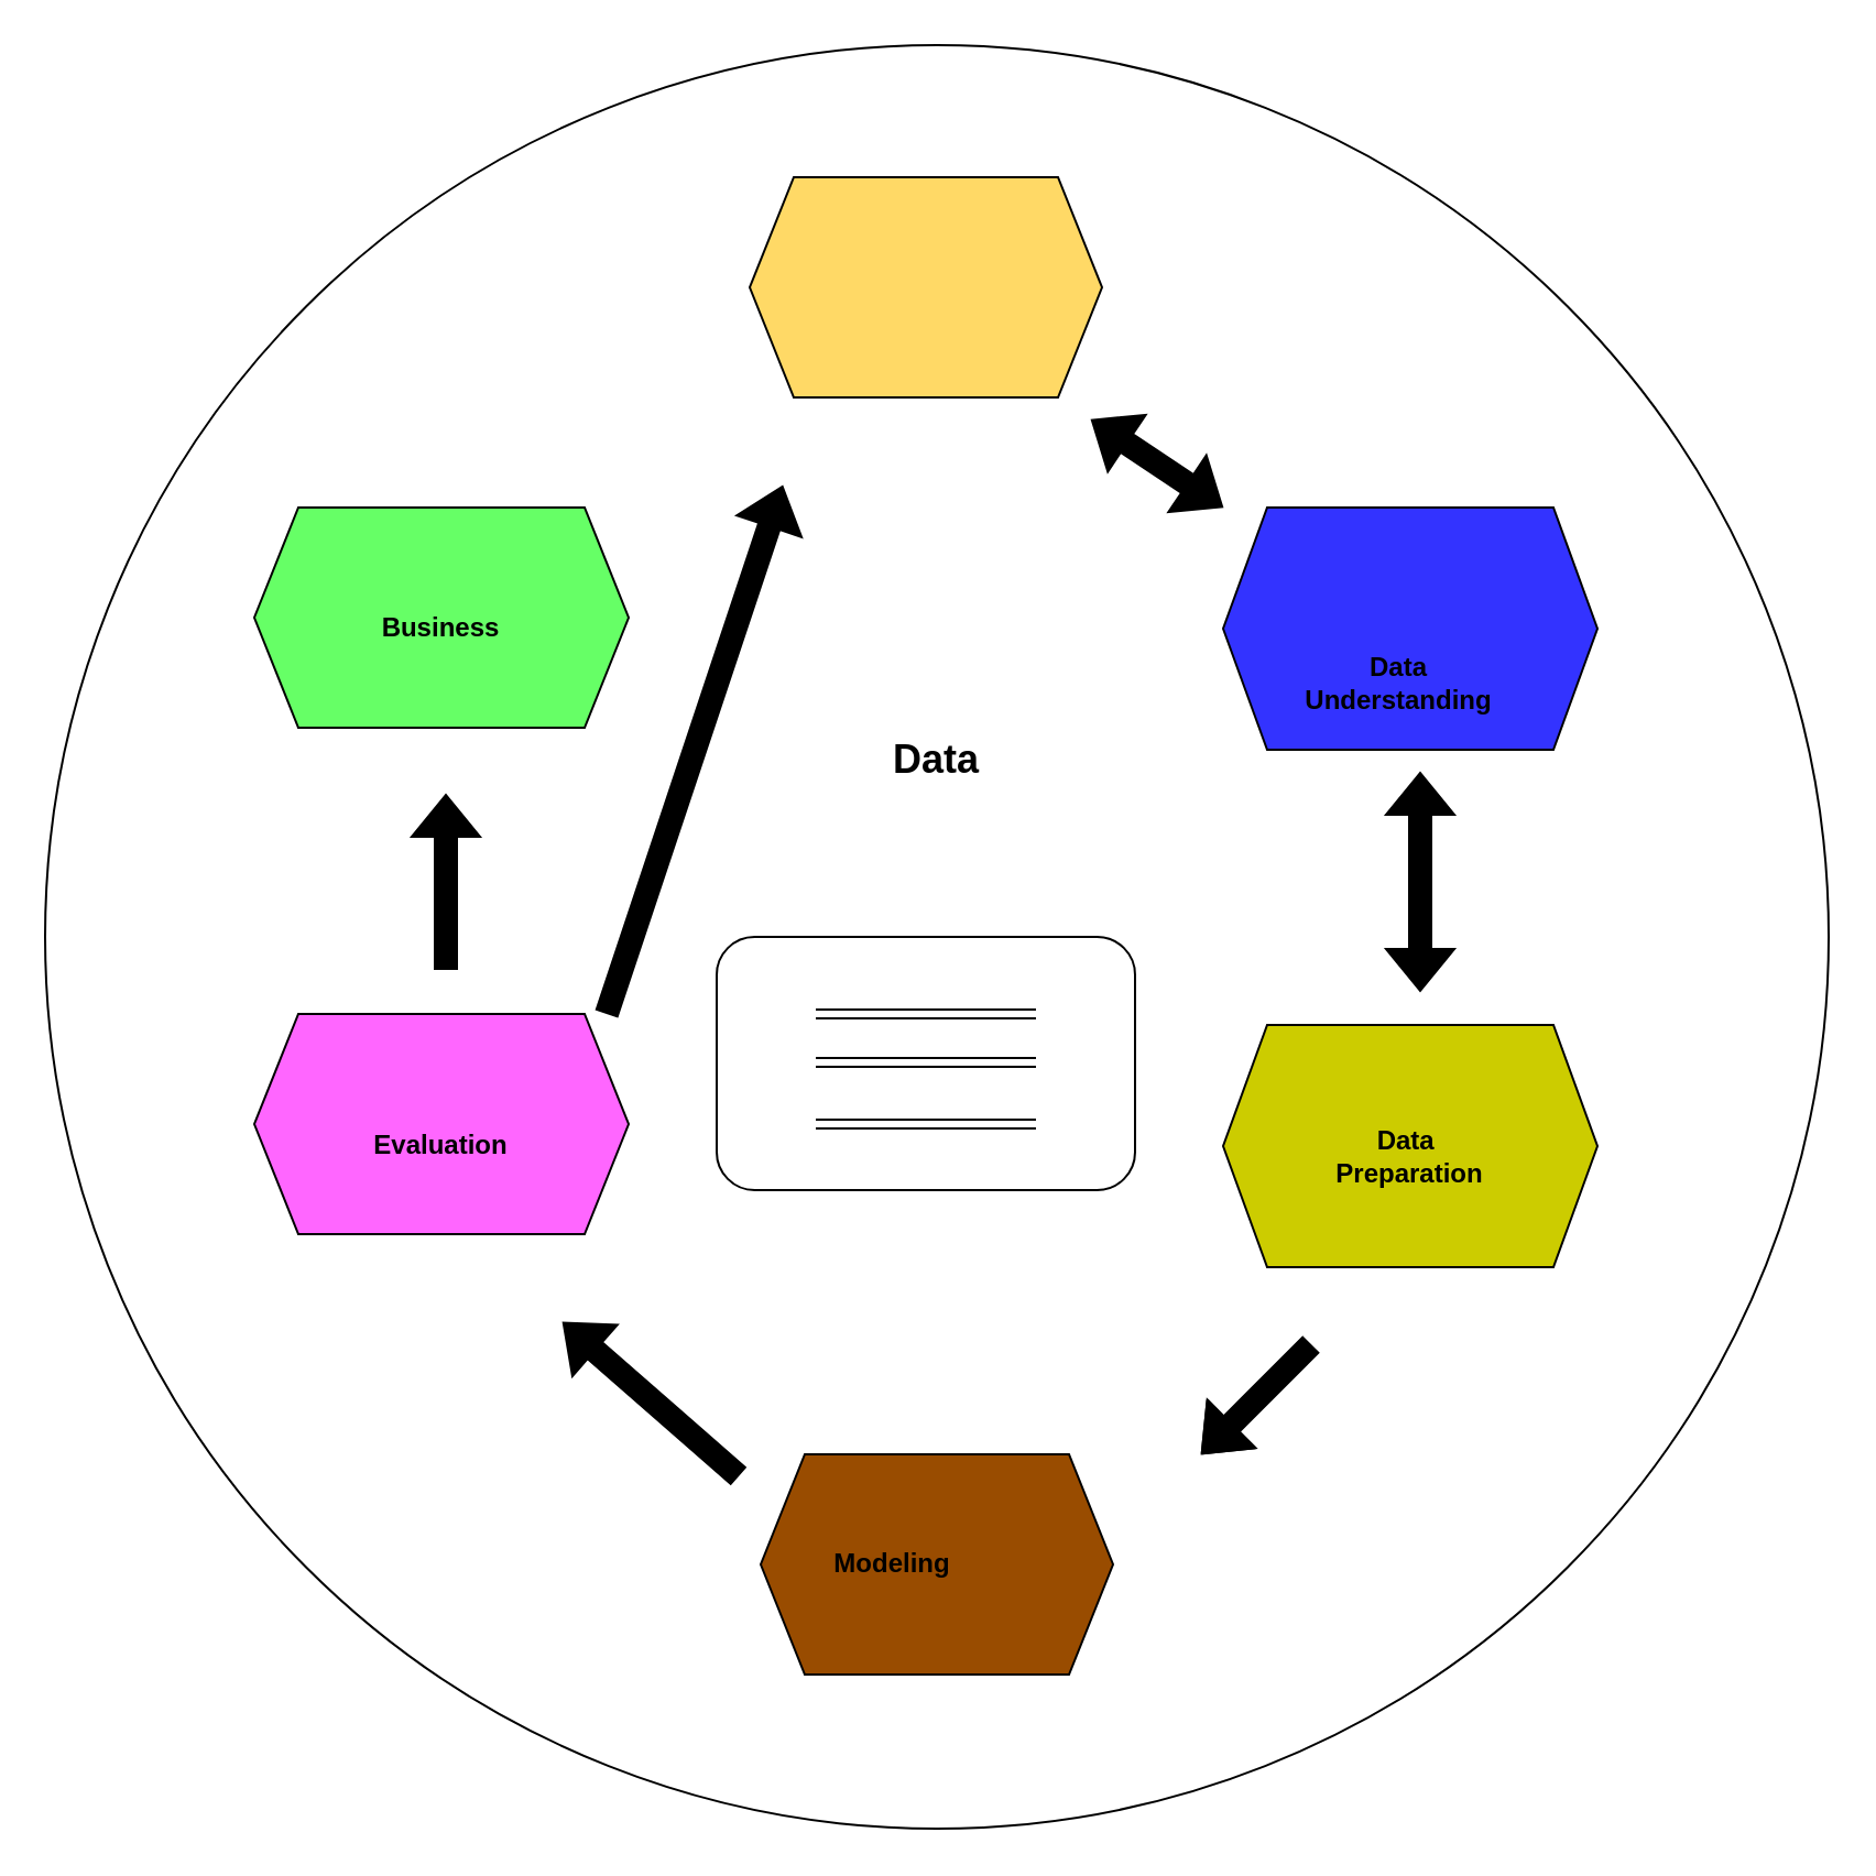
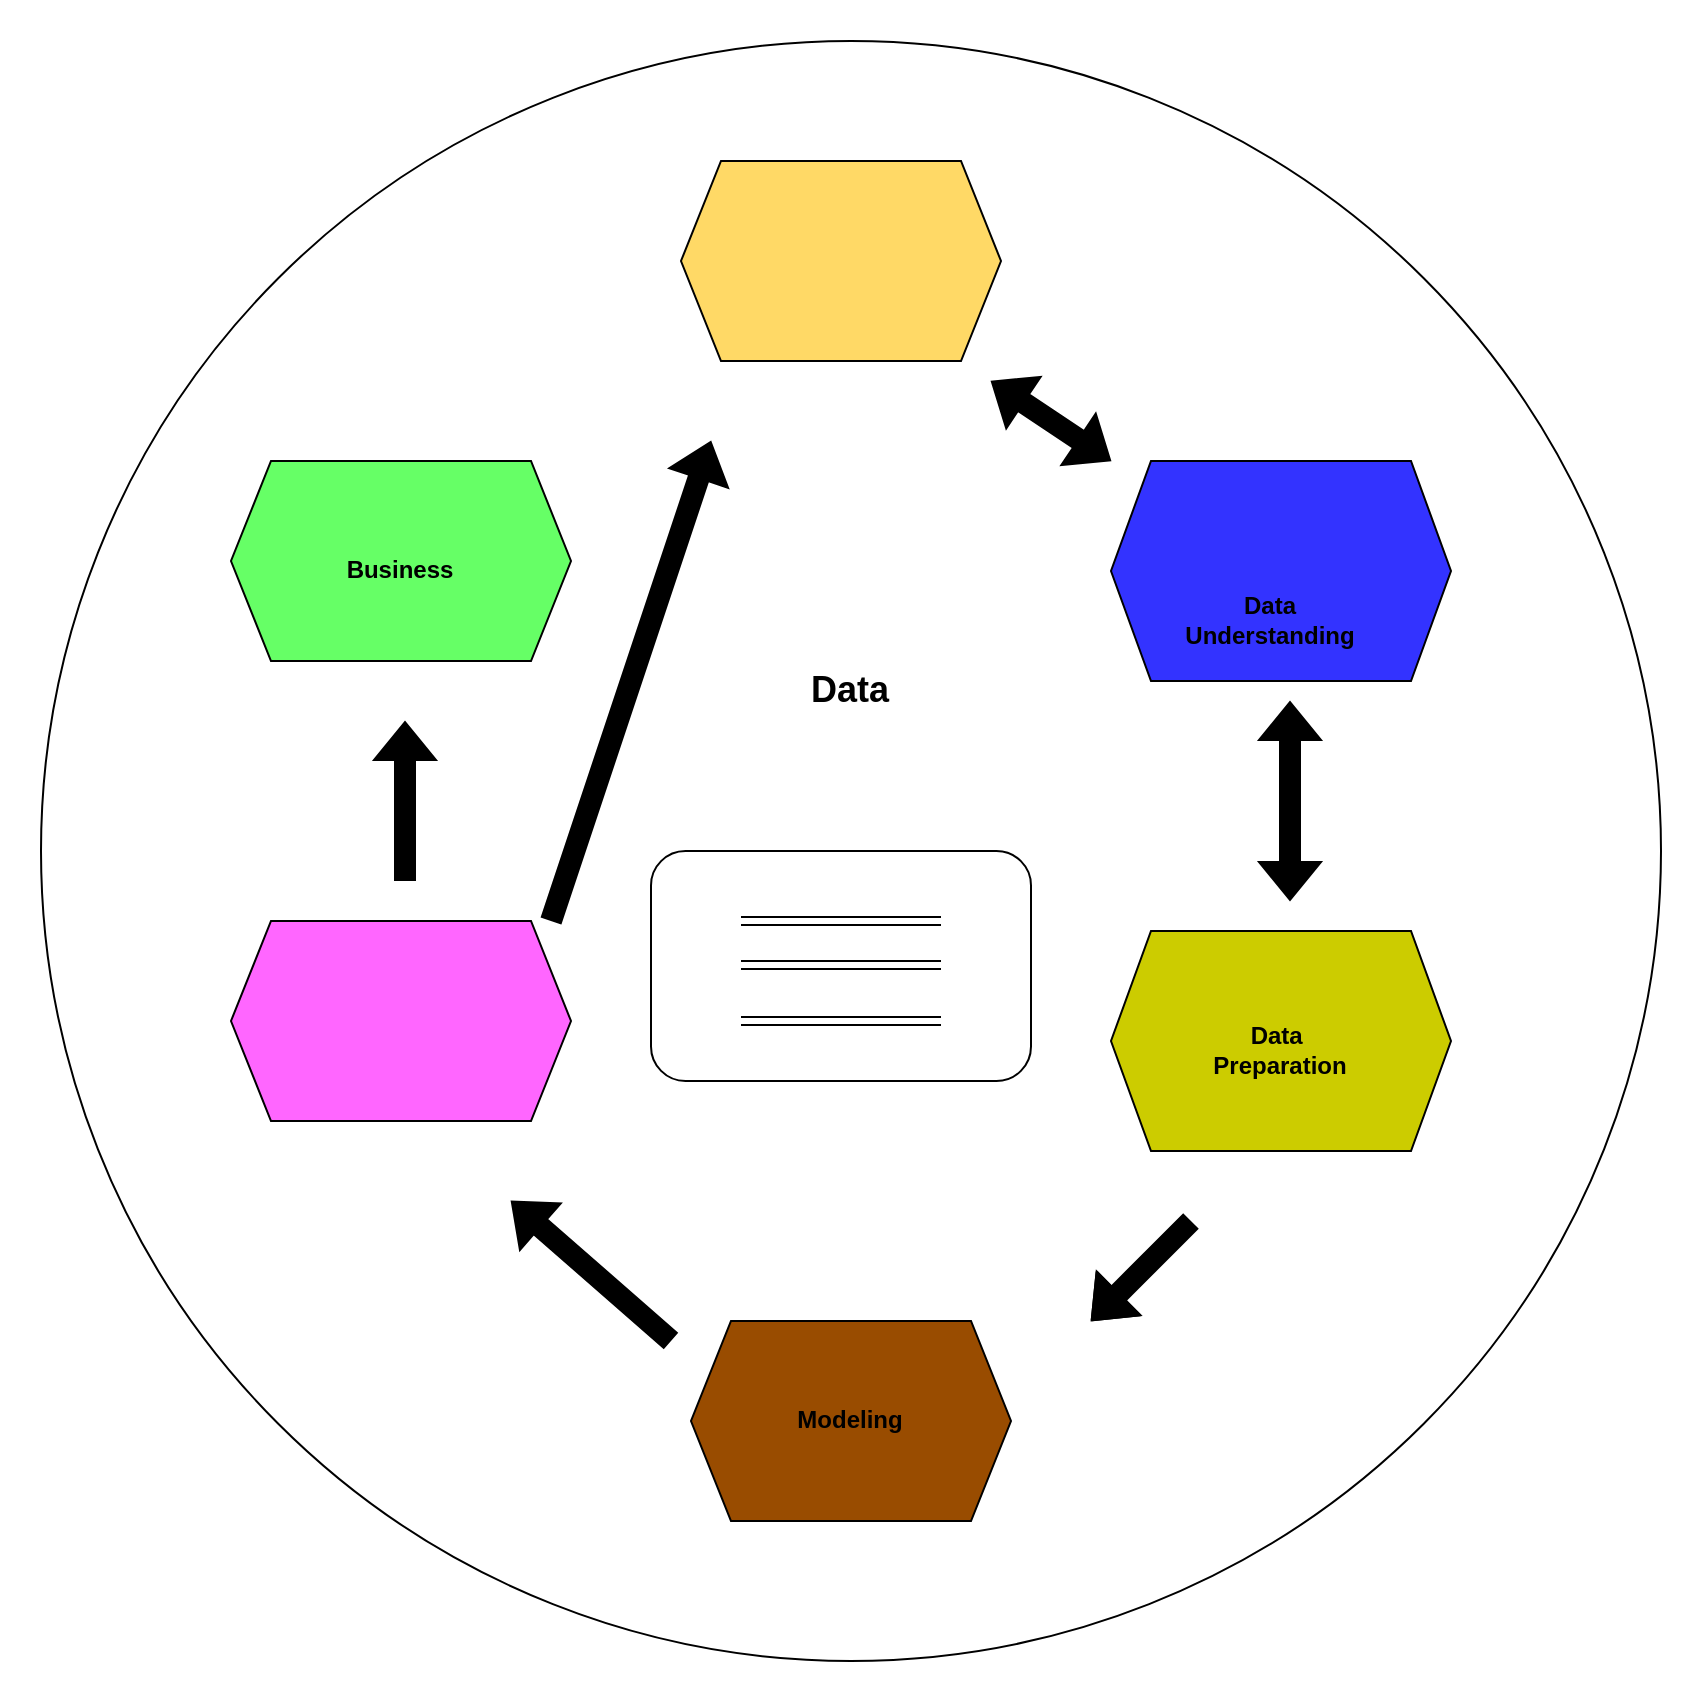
  <mxCell id="0" />
  <mxCell id="1" parent="0" />
  <mxCell id="2" value="" style="ellipse;whiteSpace=wrap;html=1;aspect=fixed;" vertex="1" parent="1"><mxGeometry x="20" y="20" width="810" height="810" as="geometry" /></mxCell>
  <mxCell id="3" value="" style="shape=hexagon;perimeter=hexagonPerimeter2;whiteSpace=wrap;html=1;fixedSize=1;fillColor=#FFD966;" vertex="1" parent="1"><mxGeometry x="340" y="80" width="160" height="100" as="geometry" /></mxCell>
  <mxCell id="4" value="" style="shape=hexagon;perimeter=hexagonPerimeter2;whiteSpace=wrap;html=1;fixedSize=1;fillColor=#66FF66;" vertex="1" parent="1"><mxGeometry x="115" y="230" width="170" height="100" as="geometry" /></mxCell>
  <mxCell id="5" value="" style="shape=hexagon;perimeter=hexagonPerimeter2;whiteSpace=wrap;html=1;fixedSize=1;fillColor=#3333FF;" vertex="1" parent="1"><mxGeometry x="555" y="230" width="170" height="110" as="geometry" /></mxCell>
  <mxCell id="6" value="" style="shape=hexagon;perimeter=hexagonPerimeter2;whiteSpace=wrap;html=1;fixedSize=1;fillColor=#994C00;" vertex="1" parent="1"><mxGeometry x="345" y="660" width="160" height="100" as="geometry" /></mxCell>
  <mxCell id="7" value="" style="shape=hexagon;perimeter=hexagonPerimeter2;whiteSpace=wrap;html=1;fixedSize=1;fillColor=#FF66FF;" vertex="1" parent="1"><mxGeometry x="115" y="460" width="170" height="100" as="geometry" /></mxCell>
  <mxCell id="8" value="" style="shape=hexagon;perimeter=hexagonPerimeter2;whiteSpace=wrap;html=1;fixedSize=1;fillColor=#CCCC00;" vertex="1" parent="1"><mxGeometry x="555" y="465" width="170" height="110" as="geometry" /></mxCell>
  <mxCell id="9" value="&lt;b&gt;Business&lt;/b&gt;" style="text;html=1;align=center;verticalAlign=middle;whiteSpace=wrap;rounded=0;" vertex="1" parent="1"><mxGeometry x="170" y="270" width="60" height="30" as="geometry" /></mxCell>
- <mxCell id="10" value="&lt;b&gt;Evaluation&lt;/b&gt;" style="text;html=1;align=center;verticalAlign=middle;whiteSpace=wrap;rounded=0;" vertex="1" parent="1"><mxGeometry x="170" y="505" width="60" height="30" as="geometry" /></mxCell>
- <mxCell id="11" value="&lt;b&gt;Modeling&lt;/b&gt;" style="text;html=1;align=center;verticalAlign=middle;whiteSpace=wrap;rounded=0;" vertex="1" parent="1"><mxGeometry x="375" y="695" width="60" height="30" as="geometry" /></mxCell>
+ <mxCell id="11" value="&lt;b&gt;Modeling&lt;/b&gt;" style="text;html=1;align=center;verticalAlign=middle;whiteSpace=wrap;rounded=0;" vertex="1" parent="1"><mxGeometry x="395" y="695" width="60" height="30" as="geometry" /></mxCell>
  <mxCell id="12" value="&lt;b&gt;Data&amp;nbsp;&lt;/b&gt;&lt;div&gt;&lt;b&gt;Preparation&lt;/b&gt;&lt;/div&gt;" style="text;html=1;align=center;verticalAlign=middle;whiteSpace=wrap;rounded=0;" vertex="1" parent="1"><mxGeometry x="610" y="510" width="60" height="30" as="geometry" /></mxCell>
  <mxCell id="13" value="&lt;b&gt;Data&lt;/b&gt;&lt;div&gt;&lt;b&gt;Understanding&lt;/b&gt;&lt;/div&gt;" style="text;html=1;align=center;verticalAlign=middle;whiteSpace=wrap;rounded=0;" vertex="1" parent="1"><mxGeometry x="605" y="295" width="60" height="30" as="geometry" /></mxCell>
  <mxCell id="14" value="" style="shape=flexArrow;endArrow=classic;startArrow=classic;html=1;rounded=0;fillColor=#000000;" edge="1" parent="1"><mxGeometry width="100" height="100" relative="1" as="geometry"><mxPoint x="495" y="190" as="sourcePoint" /><mxPoint x="555" y="230" as="targetPoint" /></mxGeometry></mxCell>
  <mxCell id="15" value="" style="shape=flexArrow;endArrow=classic;startArrow=classic;html=1;rounded=0;fillColor=#000000;" edge="1" parent="1"><mxGeometry width="100" height="100" relative="1" as="geometry"><mxPoint x="644.5" y="350" as="sourcePoint" /><mxPoint x="644.5" y="450" as="targetPoint" /></mxGeometry></mxCell>
  <mxCell id="16" value="" style="shape=flexArrow;endArrow=classic;html=1;rounded=0;fillColor=#000000;" edge="1" parent="1"><mxGeometry width="50" height="50" relative="1" as="geometry"><mxPoint x="595" y="610" as="sourcePoint" /><mxPoint x="545" y="660" as="targetPoint" /><Array as="points"><mxPoint x="565" y="640" /></Array></mxGeometry></mxCell>
  <mxCell id="17" value="" style="shape=flexArrow;endArrow=classic;html=1;rounded=0;fillColor=#000000;" edge="1" parent="1"><mxGeometry width="50" height="50" relative="1" as="geometry"><mxPoint x="335" y="670" as="sourcePoint" /><mxPoint x="255" y="600" as="targetPoint" /></mxGeometry></mxCell>
  <mxCell id="18" value="" style="shape=flexArrow;endArrow=classic;html=1;rounded=0;fillColor=#000000;" edge="1" parent="1"><mxGeometry width="50" height="50" relative="1" as="geometry"><mxPoint x="202" y="440" as="sourcePoint" /><mxPoint x="202" y="360" as="targetPoint" /></mxGeometry></mxCell>
  <mxCell id="19" value="" style="shape=flexArrow;endArrow=classic;html=1;rounded=0;fillColor=#000000;" edge="1" parent="1"><mxGeometry width="50" height="50" relative="1" as="geometry"><mxPoint x="275" y="460" as="sourcePoint" /><mxPoint x="355" y="220" as="targetPoint" /></mxGeometry></mxCell>
  <mxCell id="20" value="" style="rounded=1;whiteSpace=wrap;html=1;" vertex="1" parent="1"><mxGeometry x="325" y="425" width="190" height="115" as="geometry" /></mxCell>
  <mxCell id="21" value="" style="shape=link;html=1;rounded=0;fillColor=#000000;" edge="1" parent="1"><mxGeometry width="100" relative="1" as="geometry"><mxPoint x="370" y="460" as="sourcePoint" /><mxPoint x="470" y="460" as="targetPoint" /></mxGeometry></mxCell>
  <mxCell id="22" value="" style="shape=link;html=1;rounded=0;" edge="1" parent="1"><mxGeometry width="100" relative="1" as="geometry"><mxPoint x="370" y="482" as="sourcePoint" /><mxPoint x="470" y="482" as="targetPoint" /></mxGeometry></mxCell>
  <mxCell id="23" value="" style="shape=link;html=1;rounded=0;" edge="1" parent="1"><mxGeometry width="100" relative="1" as="geometry"><mxPoint x="370" y="510" as="sourcePoint" /><mxPoint x="470" y="510" as="targetPoint" /></mxGeometry></mxCell>
  <mxCell id="24" value="&lt;b&gt;&lt;font style=&quot;font-size: 18px;&quot;&gt;Data&lt;/font&gt;&lt;/b&gt;" style="text;html=1;align=center;verticalAlign=middle;whiteSpace=wrap;rounded=0;" vertex="1" parent="1"><mxGeometry x="395" y="330" width="60" height="30" as="geometry" /></mxCell>
